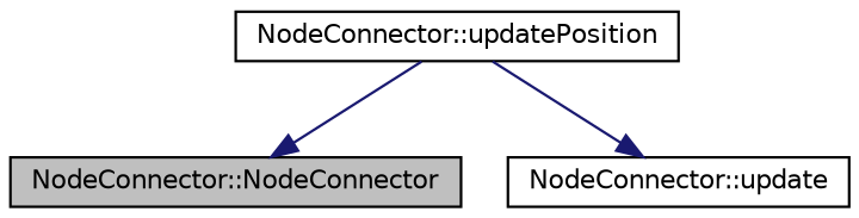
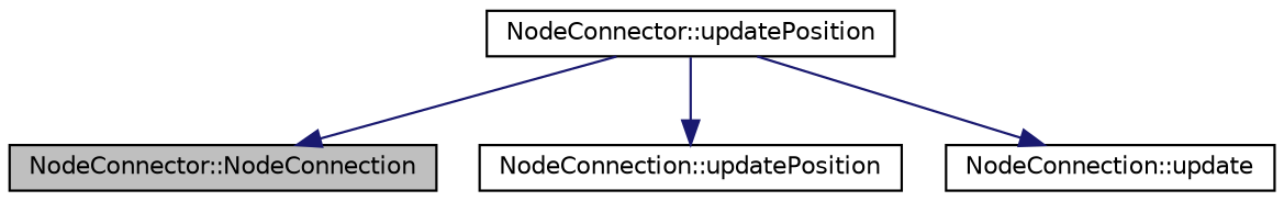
  digraph {
    rankdir=TB
    node [color=black fillcolor=white fontname=Helvetica fontsize=10 shape=record style=filled]
    edge [color=midnightblue fontname=Helvetica fontsize=10 labelfontname=Helvetica labelfontsize=10 style=solid]
-   n1 [fillcolor=grey75 fontcolor=black height=0.2 label="NodeConnector::NodeConnector" width=0.4]
+   n1 [fillcolor=grey75 fontcolor=black height=0.2 label="NodeConnector::NodeConnection" width=0.4]
    n2 [height=0.2 label="NodeConnector::updatePosition" width=0.4]
-   n4 [height=0.2 label="NodeConnector::update" width=0.4]
+   n3 [height=0.2 label="NodeConnection::updatePosition" width=0.4]
+   n4 [height=0.2 label="NodeConnection::update" width=0.4]
    n2 -> n1
+   n2 -> n3
    n2 -> n4
  }
